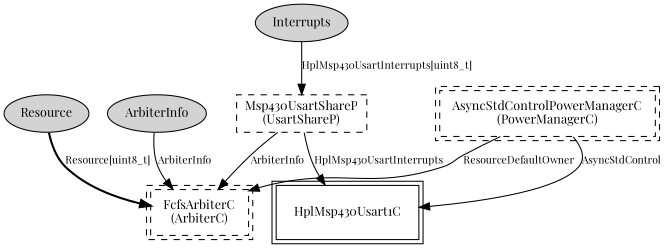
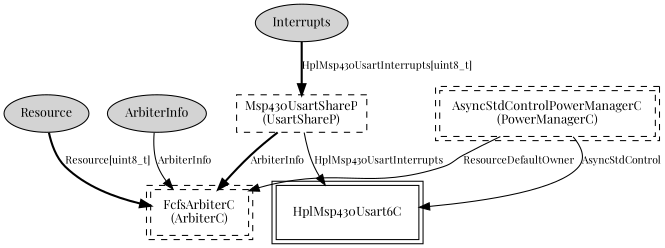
  digraph {
    fontname="Playfair Display"
    node [fontname="Playfair Display" fontsize=12 shape=box style=dashed]
    edge [fontname="Playfair Display" fontsize=10]
    n1 [label="FcfsArbiterC\n(ArbiterC)" peripheries=2]
    n2 [label=Interrupts shape=ellipse style=filled]
    n3 [label="Msp430UsartShareP\n(UsartShareP)"]
-   HplMsp430Usart1C [peripheries=2 style=""]
+   HplMsp430Usart1C [peripheries=2 label=HplMsp430Usart6C style=""]
    n5 [label=Resource shape=ellipse style=filled]
    n6 [label=ArbiterInfo shape=ellipse style=filled]
    n7 [label="AsyncStdControlPowerManagerC\n(PowerManagerC)" peripheries=2]
-   n2 -> n3 [label="HplMsp430UsartInterrupts[uint8_t]" style=solid]
-   n3 -> n1 [label=ArbiterInfo]
+   n2 -> n3 [label="HplMsp430UsartInterrupts[uint8_t]" style=bold]
+   n3 -> n1 [label=ArbiterInfo style=bold]
    n3 -> HplMsp430Usart1C [label=HplMsp430UsartInterrupts]
    n5 -> n1 [label="Resource[uint8_t]" style=bold]
    n6 -> n1 [label=ArbiterInfo]
    n7 -> n1 [label=ResourceDefaultOwner]
    n7 -> HplMsp430Usart1C [label=AsyncStdControl]
  }
